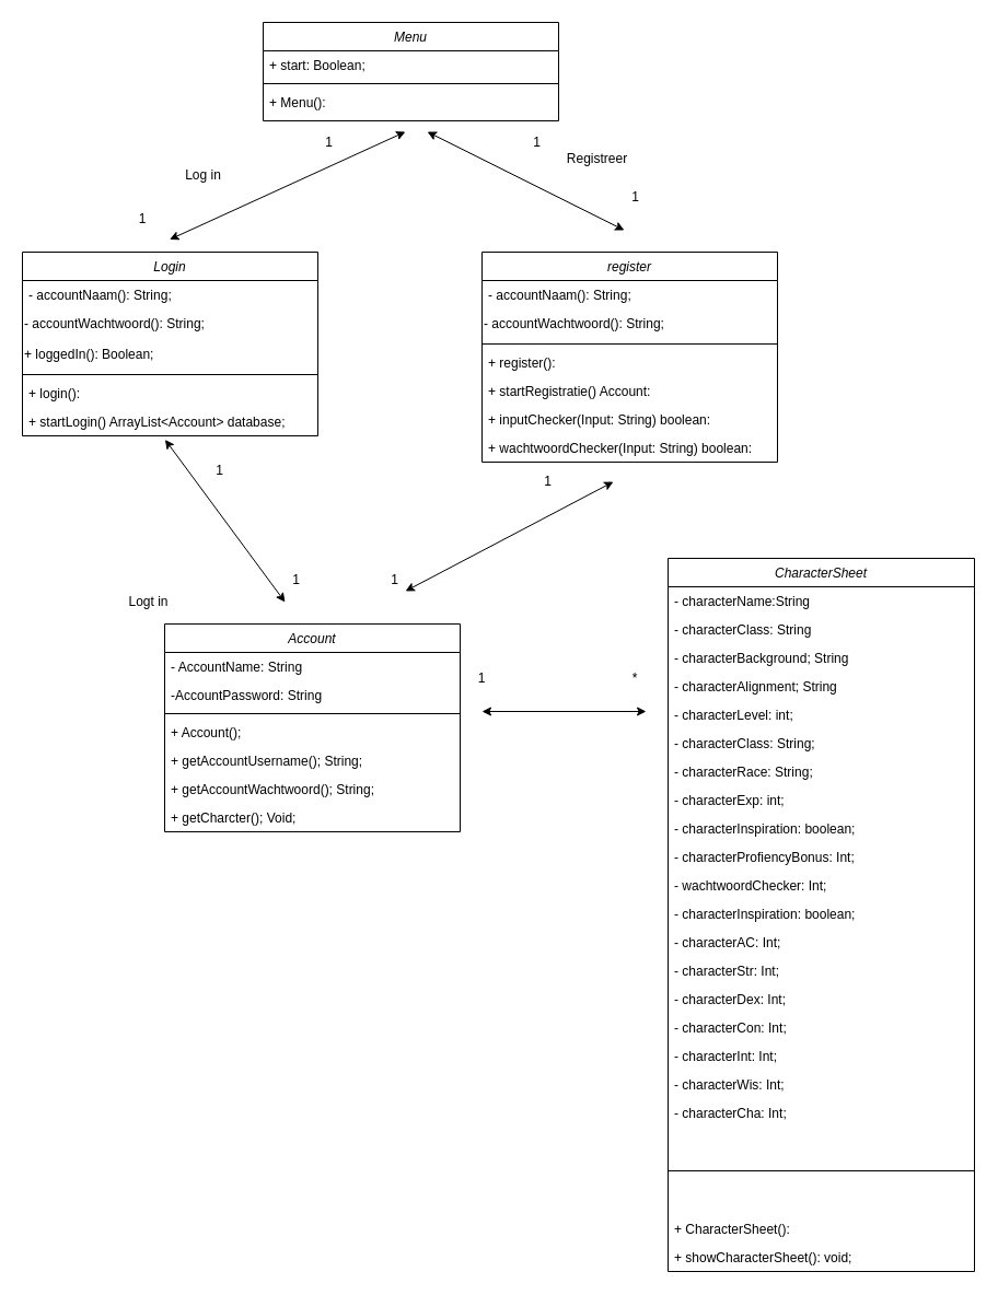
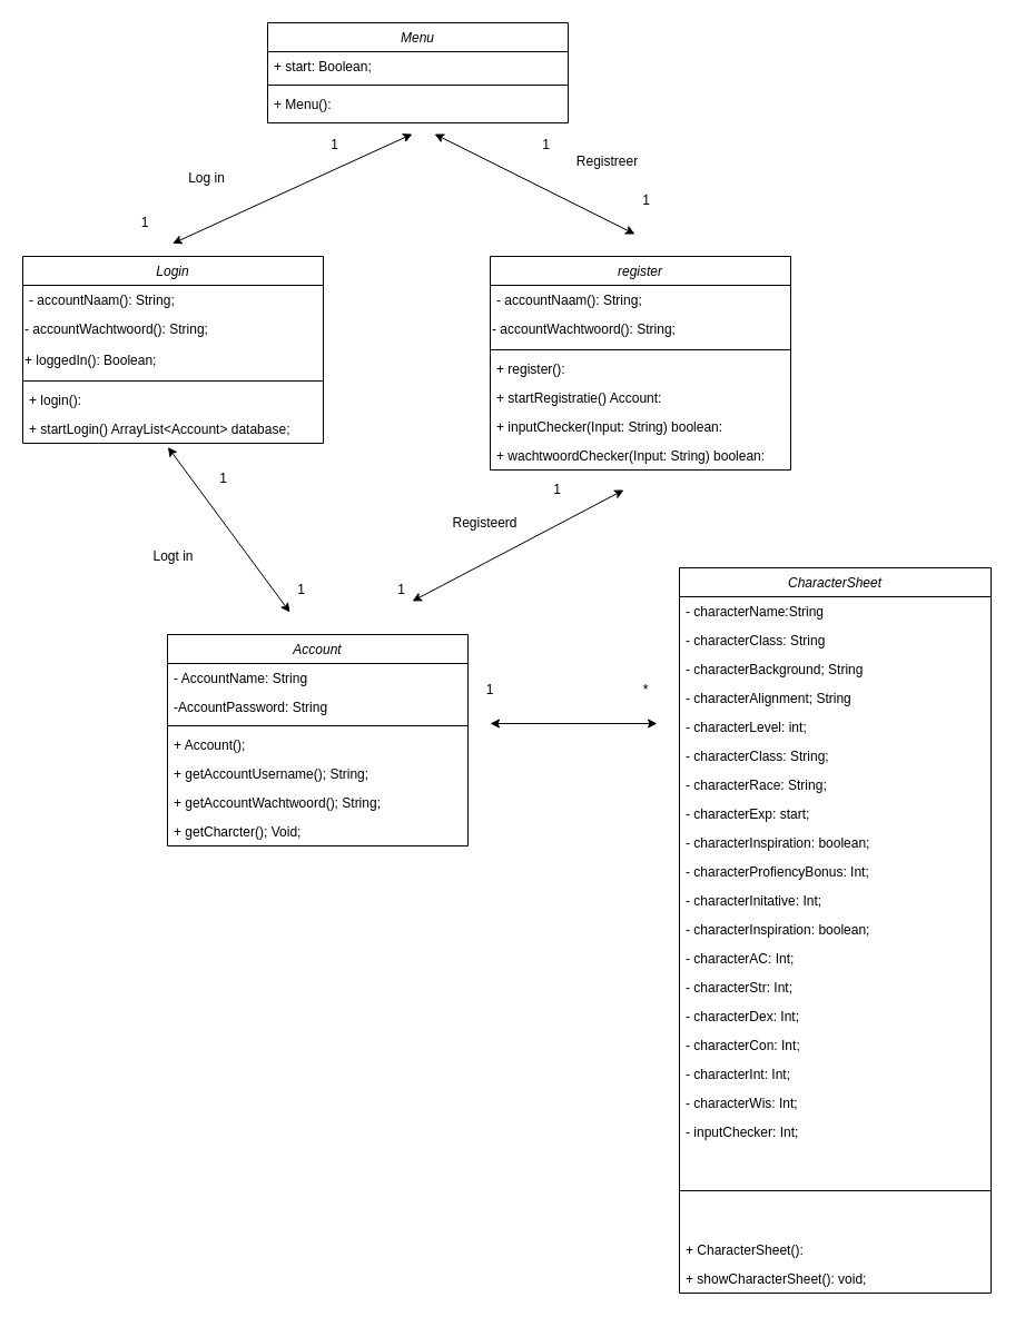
  <mxCell id="0" />
  <mxCell id="1" parent="0" />
  <mxCell id="2" value="Account" style="swimlane;fontStyle=2;align=center;verticalAlign=top;childLayout=stackLayout;horizontal=1;startSize=26;horizontalStack=0;resizeParent=1;resizeLast=0;collapsible=1;marginBottom=0;rounded=0;shadow=0;strokeWidth=1;" parent="1" vertex="1"><mxGeometry x="150" y="570" width="270" height="190" as="geometry"><mxRectangle x="50" y="190" width="160" height="26" as="alternateBounds" /></mxGeometry></mxCell>
  <mxCell id="3" value="- AccountName: String" style="text;align=left;verticalAlign=top;spacingLeft=4;spacingRight=4;overflow=hidden;rotatable=0;points=[[0,0.5],[1,0.5]];portConstraint=eastwest;" parent="2" vertex="1"><mxGeometry y="26" width="270" height="26" as="geometry" /></mxCell>
  <mxCell id="4" value="-AccountPassword: String" style="text;align=left;verticalAlign=top;spacingLeft=4;spacingRight=4;overflow=hidden;rotatable=0;points=[[0,0.5],[1,0.5]];portConstraint=eastwest;rounded=0;shadow=0;html=0;" parent="2" vertex="1"><mxGeometry y="52" width="270" height="26" as="geometry" /></mxCell>
  <mxCell id="5" value="" style="line;html=1;strokeWidth=1;align=left;verticalAlign=middle;spacingTop=-1;spacingLeft=3;spacingRight=3;rotatable=0;labelPosition=right;points=[];portConstraint=eastwest;" parent="2" vertex="1"><mxGeometry y="78" width="270" height="8" as="geometry" /></mxCell>
  <mxCell id="6" value="+ Account();&#10;" style="text;align=left;verticalAlign=top;spacingLeft=4;spacingRight=4;overflow=hidden;rotatable=0;points=[[0,0.5],[1,0.5]];portConstraint=eastwest;" parent="2" vertex="1"><mxGeometry y="86" width="270" height="26" as="geometry" /></mxCell>
  <mxCell id="7" value="+ getAccountUsername(); String;&#10;&#10;" style="text;align=left;verticalAlign=top;spacingLeft=4;spacingRight=4;overflow=hidden;rotatable=0;points=[[0,0.5],[1,0.5]];portConstraint=eastwest;" vertex="1" parent="2"><mxGeometry y="112" width="270" height="26" as="geometry" /></mxCell>
  <mxCell id="8" value="+ getAccountWachtwoord(); String;&#10;&#10;" style="text;align=left;verticalAlign=top;spacingLeft=4;spacingRight=4;overflow=hidden;rotatable=0;points=[[0,0.5],[1,0.5]];portConstraint=eastwest;" vertex="1" parent="2"><mxGeometry y="138" width="270" height="26" as="geometry" /></mxCell>
  <mxCell id="9" value="+ getCharcter(); Void;&#10;&#10;" style="text;align=left;verticalAlign=top;spacingLeft=4;spacingRight=4;overflow=hidden;rotatable=0;points=[[0,0.5],[1,0.5]];portConstraint=eastwest;" vertex="1" parent="2"><mxGeometry y="164" width="270" height="26" as="geometry" /></mxCell>
  <mxCell id="10" value="CharacterSheet" style="swimlane;fontStyle=2;align=center;verticalAlign=top;childLayout=stackLayout;horizontal=1;startSize=26;horizontalStack=0;resizeParent=1;resizeLast=0;collapsible=1;marginBottom=0;rounded=0;shadow=0;strokeWidth=1;" parent="1" vertex="1"><mxGeometry x="610" y="510" width="280" height="652" as="geometry"><mxRectangle x="460" y="190" width="160" height="26" as="alternateBounds" /></mxGeometry></mxCell>
  <mxCell id="11" value="- characterName:String" style="text;align=left;verticalAlign=top;spacingLeft=4;spacingRight=4;overflow=hidden;rotatable=0;points=[[0,0.5],[1,0.5]];portConstraint=eastwest;" parent="10" vertex="1"><mxGeometry y="26" width="280" height="26" as="geometry" /></mxCell>
  <mxCell id="12" value="- characterClass: String" style="text;align=left;verticalAlign=top;spacingLeft=4;spacingRight=4;overflow=hidden;rotatable=0;points=[[0,0.5],[1,0.5]];portConstraint=eastwest;" vertex="1" parent="10"><mxGeometry y="52" width="280" height="26" as="geometry" /></mxCell>
  <mxCell id="13" value="- characterBackground; String" style="text;align=left;verticalAlign=top;spacingLeft=4;spacingRight=4;overflow=hidden;rotatable=0;points=[[0,0.5],[1,0.5]];portConstraint=eastwest;rounded=0;shadow=0;html=0;" parent="10" vertex="1"><mxGeometry y="78" width="280" height="26" as="geometry" /></mxCell>
  <mxCell id="14" value="- characterAlignment; String" style="text;align=left;verticalAlign=top;spacingLeft=4;spacingRight=4;overflow=hidden;rotatable=0;points=[[0,0.5],[1,0.5]];portConstraint=eastwest;rounded=0;shadow=0;html=0;" parent="10" vertex="1"><mxGeometry y="104" width="280" height="26" as="geometry" /></mxCell>
  <mxCell id="15" value="- characterLevel: int;" style="text;align=left;verticalAlign=top;spacingLeft=4;spacingRight=4;overflow=hidden;rotatable=0;points=[[0,0.5],[1,0.5]];portConstraint=eastwest;rounded=0;shadow=0;html=0;" vertex="1" parent="10"><mxGeometry y="130" width="280" height="26" as="geometry" /></mxCell>
  <mxCell id="16" value="- characterClass: String;" style="text;align=left;verticalAlign=top;spacingLeft=4;spacingRight=4;overflow=hidden;rotatable=0;points=[[0,0.5],[1,0.5]];portConstraint=eastwest;rounded=0;shadow=0;html=0;" parent="10" vertex="1"><mxGeometry y="156" width="280" height="26" as="geometry" /></mxCell>
  <mxCell id="17" value="- characterRace: String;" style="text;align=left;verticalAlign=top;spacingLeft=4;spacingRight=4;overflow=hidden;rotatable=0;points=[[0,0.5],[1,0.5]];portConstraint=eastwest;rounded=0;shadow=0;html=0;" vertex="1" parent="10"><mxGeometry y="182" width="280" height="26" as="geometry" /></mxCell>
- <mxCell id="18" value="- characterExp: int;" style="text;align=left;verticalAlign=top;spacingLeft=4;spacingRight=4;overflow=hidden;rotatable=0;points=[[0,0.5],[1,0.5]];portConstraint=eastwest;rounded=0;shadow=0;html=0;" vertex="1" parent="10"><mxGeometry y="208" width="280" height="26" as="geometry" /></mxCell>
+ <mxCell id="18" value="- characterExp: start;" style="text;align=left;verticalAlign=top;spacingLeft=4;spacingRight=4;overflow=hidden;rotatable=0;points=[[0,0.5],[1,0.5]];portConstraint=eastwest;rounded=0;shadow=0;html=0;" vertex="1" parent="10"><mxGeometry y="208" width="280" height="26" as="geometry" /></mxCell>
  <mxCell id="19" value="- characterInspiration: boolean;" style="text;align=left;verticalAlign=top;spacingLeft=4;spacingRight=4;overflow=hidden;rotatable=0;points=[[0,0.5],[1,0.5]];portConstraint=eastwest;rounded=0;shadow=0;html=0;" vertex="1" parent="10"><mxGeometry y="234" width="280" height="26" as="geometry" /></mxCell>
  <mxCell id="20" value="- characterProfiencyBonus: Int;" style="text;align=left;verticalAlign=top;spacingLeft=4;spacingRight=4;overflow=hidden;rotatable=0;points=[[0,0.5],[1,0.5]];portConstraint=eastwest;rounded=0;shadow=0;html=0;" vertex="1" parent="10"><mxGeometry y="260" width="280" height="26" as="geometry" /></mxCell>
- <mxCell id="21" value="- wachtwoordChecker: Int;&#10;" style="text;align=left;verticalAlign=top;spacingLeft=4;spacingRight=4;overflow=hidden;rotatable=0;points=[[0,0.5],[1,0.5]];portConstraint=eastwest;rounded=0;shadow=0;html=0;" vertex="1" parent="10"><mxGeometry y="286" width="280" height="26" as="geometry" /></mxCell>
+ <mxCell id="21" value="- characterInitative: Int;&#10;" style="text;align=left;verticalAlign=top;spacingLeft=4;spacingRight=4;overflow=hidden;rotatable=0;points=[[0,0.5],[1,0.5]];portConstraint=eastwest;rounded=0;shadow=0;html=0;" vertex="1" parent="10"><mxGeometry y="286" width="280" height="26" as="geometry" /></mxCell>
  <mxCell id="22" value="- characterInspiration: boolean;" style="text;align=left;verticalAlign=top;spacingLeft=4;spacingRight=4;overflow=hidden;rotatable=0;points=[[0,0.5],[1,0.5]];portConstraint=eastwest;rounded=0;shadow=0;html=0;" vertex="1" parent="10"><mxGeometry y="312" width="280" height="26" as="geometry" /></mxCell>
  <mxCell id="23" value="- characterAC: Int;" style="text;align=left;verticalAlign=top;spacingLeft=4;spacingRight=4;overflow=hidden;rotatable=0;points=[[0,0.5],[1,0.5]];portConstraint=eastwest;rounded=0;shadow=0;html=0;" vertex="1" parent="10"><mxGeometry y="338" width="280" height="26" as="geometry" /></mxCell>
  <mxCell id="24" value="- characterStr: Int;" style="text;align=left;verticalAlign=top;spacingLeft=4;spacingRight=4;overflow=hidden;rotatable=0;points=[[0,0.5],[1,0.5]];portConstraint=eastwest;rounded=0;shadow=0;html=0;" vertex="1" parent="10"><mxGeometry y="364" width="280" height="26" as="geometry" /></mxCell>
  <mxCell id="25" value="- characterDex: Int;" style="text;align=left;verticalAlign=top;spacingLeft=4;spacingRight=4;overflow=hidden;rotatable=0;points=[[0,0.5],[1,0.5]];portConstraint=eastwest;rounded=0;shadow=0;html=0;" vertex="1" parent="10"><mxGeometry y="390" width="280" height="26" as="geometry" /></mxCell>
  <mxCell id="26" value="- characterCon: Int;" style="text;align=left;verticalAlign=top;spacingLeft=4;spacingRight=4;overflow=hidden;rotatable=0;points=[[0,0.5],[1,0.5]];portConstraint=eastwest;rounded=0;shadow=0;html=0;" vertex="1" parent="10"><mxGeometry y="416" width="280" height="26" as="geometry" /></mxCell>
  <mxCell id="27" value="- characterInt: Int;" style="text;align=left;verticalAlign=top;spacingLeft=4;spacingRight=4;overflow=hidden;rotatable=0;points=[[0,0.5],[1,0.5]];portConstraint=eastwest;rounded=0;shadow=0;html=0;" vertex="1" parent="10"><mxGeometry y="442" width="280" height="26" as="geometry" /></mxCell>
  <mxCell id="28" value="- characterWis: Int;" style="text;align=left;verticalAlign=top;spacingLeft=4;spacingRight=4;overflow=hidden;rotatable=0;points=[[0,0.5],[1,0.5]];portConstraint=eastwest;rounded=0;shadow=0;html=0;" vertex="1" parent="10"><mxGeometry y="468" width="280" height="26" as="geometry" /></mxCell>
- <mxCell id="29" value="- characterCha: Int;" style="text;align=left;verticalAlign=top;spacingLeft=4;spacingRight=4;overflow=hidden;rotatable=0;points=[[0,0.5],[1,0.5]];portConstraint=eastwest;rounded=0;shadow=0;html=0;" vertex="1" parent="10"><mxGeometry y="494" width="280" height="26" as="geometry" /></mxCell>
+ <mxCell id="29" value="- inputChecker: Int;" style="text;align=left;verticalAlign=top;spacingLeft=4;spacingRight=4;overflow=hidden;rotatable=0;points=[[0,0.5],[1,0.5]];portConstraint=eastwest;rounded=0;shadow=0;html=0;" vertex="1" parent="10"><mxGeometry y="494" width="280" height="26" as="geometry" /></mxCell>
  <mxCell id="30" value="" style="line;html=1;strokeWidth=1;align=left;verticalAlign=middle;spacingTop=-1;spacingLeft=3;spacingRight=3;rotatable=0;labelPosition=right;points=[];portConstraint=eastwest;" parent="10" vertex="1"><mxGeometry y="520" width="280" height="80" as="geometry" /></mxCell>
  <mxCell id="31" value="+ CharacterSheet(): " style="text;align=left;verticalAlign=top;spacingLeft=4;spacingRight=4;overflow=hidden;rotatable=0;points=[[0,0.5],[1,0.5]];portConstraint=eastwest;rounded=0;shadow=0;html=0;" vertex="1" parent="10"><mxGeometry y="600" width="280" height="26" as="geometry" /></mxCell>
  <mxCell id="32" value="+ showCharacterSheet(): void;" style="text;align=left;verticalAlign=top;spacingLeft=4;spacingRight=4;overflow=hidden;rotatable=0;points=[[0,0.5],[1,0.5]];portConstraint=eastwest;rounded=0;shadow=0;html=0;" vertex="1" parent="10"><mxGeometry y="626" width="280" height="26" as="geometry" /></mxCell>
  <mxCell id="33" value="" style="endArrow=classic;startArrow=classic;html=1;" edge="1" parent="1"><mxGeometry width="50" height="50" relative="1" as="geometry"><mxPoint x="440" y="650" as="sourcePoint" /><mxPoint x="590" y="650" as="targetPoint" /></mxGeometry></mxCell>
  <mxCell id="34" value="1" style="text;html=1;strokeColor=none;fillColor=none;align=center;verticalAlign=middle;whiteSpace=wrap;rounded=0;" vertex="1" parent="1"><mxGeometry x="420" y="610" width="40" height="20" as="geometry" /></mxCell>
  <mxCell id="35" value="*" style="text;html=1;strokeColor=none;fillColor=none;align=center;verticalAlign=middle;whiteSpace=wrap;rounded=0;" vertex="1" parent="1"><mxGeometry x="560" y="610" width="40" height="20" as="geometry" /></mxCell>
  <mxCell id="36" value="Menu" style="swimlane;fontStyle=2;align=center;verticalAlign=top;childLayout=stackLayout;horizontal=1;startSize=26;horizontalStack=0;resizeParent=1;resizeLast=0;collapsible=1;marginBottom=0;rounded=0;shadow=0;strokeWidth=1;" vertex="1" parent="1"><mxGeometry x="240" y="20" width="270" height="90" as="geometry"><mxRectangle x="50" y="190" width="160" height="26" as="alternateBounds" /></mxGeometry></mxCell>
  <mxCell id="37" value="+ start: Boolean;" style="text;align=left;verticalAlign=top;spacingLeft=4;spacingRight=4;overflow=hidden;rotatable=0;points=[[0,0.5],[1,0.5]];portConstraint=eastwest;" vertex="1" parent="36"><mxGeometry y="26" width="270" height="26" as="geometry" /></mxCell>
  <mxCell id="38" value="" style="line;html=1;strokeWidth=1;align=left;verticalAlign=middle;spacingTop=-1;spacingLeft=3;spacingRight=3;rotatable=0;labelPosition=right;points=[];portConstraint=eastwest;" vertex="1" parent="36"><mxGeometry y="52" width="270" height="8" as="geometry" /></mxCell>
  <mxCell id="39" value="+ Menu():" style="text;align=left;verticalAlign=top;spacingLeft=4;spacingRight=4;overflow=hidden;rotatable=0;points=[[0,0.5],[1,0.5]];portConstraint=eastwest;" vertex="1" parent="36"><mxGeometry y="60" width="270" height="26" as="geometry" /></mxCell>
  <mxCell id="40" value="Login" style="swimlane;fontStyle=2;align=center;verticalAlign=top;childLayout=stackLayout;horizontal=1;startSize=26;horizontalStack=0;resizeParent=1;resizeLast=0;collapsible=1;marginBottom=0;rounded=0;shadow=0;strokeWidth=1;" vertex="1" parent="1"><mxGeometry x="20" y="230" width="270" height="168" as="geometry"><mxRectangle x="50" y="190" width="160" height="26" as="alternateBounds" /></mxGeometry></mxCell>
  <mxCell id="41" value="- accountNaam(): String;" style="text;align=left;verticalAlign=top;spacingLeft=4;spacingRight=4;overflow=hidden;rotatable=0;points=[[0,0.5],[1,0.5]];portConstraint=eastwest;" vertex="1" parent="40"><mxGeometry y="26" width="270" height="26" as="geometry" /></mxCell>
  <mxCell id="42" value="- accountWachtwoord(): String;&lt;br&gt;&lt;div style=&quot;padding: 0px ; margin: 0px&quot;&gt;&lt;br&gt;&lt;/div&gt;" style="text;whiteSpace=wrap;html=1;" vertex="1" parent="40"><mxGeometry y="52" width="270" height="28" as="geometry" /></mxCell>
  <mxCell id="43" value="+ loggedIn(): Boolean;" style="text;whiteSpace=wrap;html=1;" vertex="1" parent="40"><mxGeometry y="80" width="270" height="28" as="geometry" /></mxCell>
  <mxCell id="44" value="" style="line;html=1;strokeWidth=1;align=left;verticalAlign=middle;spacingTop=-1;spacingLeft=3;spacingRight=3;rotatable=0;labelPosition=right;points=[];portConstraint=eastwest;" vertex="1" parent="40"><mxGeometry y="108" width="270" height="8" as="geometry" /></mxCell>
  <mxCell id="45" value="+ login():" style="text;align=left;verticalAlign=top;spacingLeft=4;spacingRight=4;overflow=hidden;rotatable=0;points=[[0,0.5],[1,0.5]];portConstraint=eastwest;" vertex="1" parent="40"><mxGeometry y="116" width="270" height="26" as="geometry" /></mxCell>
  <mxCell id="46" value="+ startLogin() ArrayList&lt;Account&gt; database;" style="text;align=left;verticalAlign=top;spacingLeft=4;spacingRight=4;overflow=hidden;rotatable=0;points=[[0,0.5],[1,0.5]];portConstraint=eastwest;" vertex="1" parent="40"><mxGeometry y="142" width="270" height="26" as="geometry" /></mxCell>
  <mxCell id="47" value="register" style="swimlane;fontStyle=2;align=center;verticalAlign=top;childLayout=stackLayout;horizontal=1;startSize=26;horizontalStack=0;resizeParent=1;resizeLast=0;collapsible=1;marginBottom=0;rounded=0;shadow=0;strokeWidth=1;" vertex="1" parent="1"><mxGeometry x="440" y="230" width="270" height="192" as="geometry"><mxRectangle x="50" y="190" width="160" height="26" as="alternateBounds" /></mxGeometry></mxCell>
  <mxCell id="48" value="- accountNaam(): String;" style="text;align=left;verticalAlign=top;spacingLeft=4;spacingRight=4;overflow=hidden;rotatable=0;points=[[0,0.5],[1,0.5]];portConstraint=eastwest;" vertex="1" parent="47"><mxGeometry y="26" width="270" height="26" as="geometry" /></mxCell>
  <mxCell id="49" value="- accountWachtwoord(): String;" style="text;whiteSpace=wrap;html=1;" vertex="1" parent="47"><mxGeometry y="52" width="270" height="28" as="geometry" /></mxCell>
  <mxCell id="50" value="" style="line;html=1;strokeWidth=1;align=left;verticalAlign=middle;spacingTop=-1;spacingLeft=3;spacingRight=3;rotatable=0;labelPosition=right;points=[];portConstraint=eastwest;" vertex="1" parent="47"><mxGeometry y="80" width="270" height="8" as="geometry" /></mxCell>
  <mxCell id="51" value="+ register():" style="text;align=left;verticalAlign=top;spacingLeft=4;spacingRight=4;overflow=hidden;rotatable=0;points=[[0,0.5],[1,0.5]];portConstraint=eastwest;" vertex="1" parent="47"><mxGeometry y="88" width="270" height="26" as="geometry" /></mxCell>
  <mxCell id="52" value="+ startRegistratie() Account:" style="text;align=left;verticalAlign=top;spacingLeft=4;spacingRight=4;overflow=hidden;rotatable=0;points=[[0,0.5],[1,0.5]];portConstraint=eastwest;" vertex="1" parent="47"><mxGeometry y="114" width="270" height="26" as="geometry" /></mxCell>
  <mxCell id="53" value="+ inputChecker(Input: String) boolean:" style="text;align=left;verticalAlign=top;spacingLeft=4;spacingRight=4;overflow=hidden;rotatable=0;points=[[0,0.5],[1,0.5]];portConstraint=eastwest;" vertex="1" parent="47"><mxGeometry y="140" width="270" height="26" as="geometry" /></mxCell>
  <mxCell id="54" value="+ wachtwoordChecker(Input: String) boolean:" style="text;align=left;verticalAlign=top;spacingLeft=4;spacingRight=4;overflow=hidden;rotatable=0;points=[[0,0.5],[1,0.5]];portConstraint=eastwest;" vertex="1" parent="47"><mxGeometry y="166" width="270" height="26" as="geometry" /></mxCell>
  <mxCell id="55" value="" style="endArrow=classic;startArrow=classic;html=1;entryX=0.483;entryY=1.135;entryDx=0;entryDy=0;entryPerimeter=0;" edge="1" parent="1" target="46"><mxGeometry width="50" height="50" relative="1" as="geometry"><mxPoint x="260" y="550" as="sourcePoint" /><mxPoint x="390" y="340" as="targetPoint" /></mxGeometry></mxCell>
  <mxCell id="56" value="" style="endArrow=classic;startArrow=classic;html=1;" edge="1" parent="1"><mxGeometry width="50" height="50" relative="1" as="geometry"><mxPoint x="154.58" y="218.49" as="sourcePoint" /><mxPoint x="370" y="120" as="targetPoint" /></mxGeometry></mxCell>
  <mxCell id="57" value="" style="endArrow=classic;startArrow=classic;html=1;" edge="1" parent="1"><mxGeometry width="50" height="50" relative="1" as="geometry"><mxPoint x="570" y="210" as="sourcePoint" /><mxPoint x="390" y="120" as="targetPoint" /></mxGeometry></mxCell>
  <mxCell id="58" value="1" style="text;html=1;strokeColor=none;fillColor=none;align=center;verticalAlign=middle;whiteSpace=wrap;rounded=0;" vertex="1" parent="1"><mxGeometry x="110" y="190" width="40" height="20" as="geometry" /></mxCell>
  <mxCell id="59" value="1" style="text;html=1;align=center;verticalAlign=middle;resizable=0;points=[];autosize=1;strokeColor=none;" vertex="1" parent="1"><mxGeometry x="290" y="120" width="20" height="20" as="geometry" /></mxCell>
  <mxCell id="60" value="1" style="text;html=1;align=center;verticalAlign=middle;resizable=0;points=[];autosize=1;strokeColor=none;" vertex="1" parent="1"><mxGeometry x="480" y="120" width="20" height="20" as="geometry" /></mxCell>
  <mxCell id="61" value="1" style="text;html=1;align=center;verticalAlign=middle;resizable=0;points=[];autosize=1;strokeColor=none;" vertex="1" parent="1"><mxGeometry x="570" y="170" width="20" height="20" as="geometry" /></mxCell>
  <mxCell id="62" value="Log in" style="text;html=1;align=center;verticalAlign=middle;resizable=0;points=[];autosize=1;strokeColor=none;" vertex="1" parent="1"><mxGeometry x="160" y="150" width="50" height="20" as="geometry" /></mxCell>
  <mxCell id="63" value="Registreer" style="text;html=1;align=center;verticalAlign=middle;resizable=0;points=[];autosize=1;strokeColor=none;" vertex="1" parent="1"><mxGeometry x="510" y="135" width="70" height="20" as="geometry" /></mxCell>
  <mxCell id="64" value="" style="endArrow=classic;startArrow=classic;html=1;" edge="1" parent="1"><mxGeometry width="50" height="50" relative="1" as="geometry"><mxPoint x="370" y="540" as="sourcePoint" /><mxPoint x="560" y="440" as="targetPoint" /></mxGeometry></mxCell>
+ <mxCell id="65" value="Registeerd" style="text;html=1;align=center;verticalAlign=middle;resizable=0;points=[];autosize=1;strokeColor=none;" vertex="1" parent="1"><mxGeometry x="400" y="460" width="70" height="20" as="geometry" /></mxCell>
  <mxCell id="66" value="1" style="text;html=1;align=center;verticalAlign=middle;resizable=0;points=[];autosize=1;strokeColor=none;" vertex="1" parent="1"><mxGeometry x="350" y="520" width="20" height="20" as="geometry" /></mxCell>
  <mxCell id="67" value="1" style="text;html=1;align=center;verticalAlign=middle;resizable=0;points=[];autosize=1;strokeColor=none;" vertex="1" parent="1"><mxGeometry x="490" y="430" width="20" height="20" as="geometry" /></mxCell>
  <mxCell id="68" value="1" style="text;html=1;align=center;verticalAlign=middle;resizable=0;points=[];autosize=1;strokeColor=none;" vertex="1" parent="1"><mxGeometry x="260" y="520" width="20" height="20" as="geometry" /></mxCell>
  <mxCell id="69" value="1" style="text;html=1;align=center;verticalAlign=middle;resizable=0;points=[];autosize=1;strokeColor=none;" vertex="1" parent="1"><mxGeometry x="190" y="420" width="20" height="20" as="geometry" /></mxCell>
- <mxCell id="70" value="Logt in" style="text;html=1;align=center;verticalAlign=middle;resizable=0;points=[];autosize=1;strokeColor=none;" vertex="1" parent="1"><mxGeometry x="110" y="540" width="50" height="20" as="geometry" /></mxCell>
+ <mxCell id="70" value="Logt in" style="text;html=1;align=center;verticalAlign=middle;resizable=0;points=[];autosize=1;strokeColor=none;" vertex="1" parent="1"><mxGeometry x="130" y="490" width="50" height="20" as="geometry" /></mxCell>
